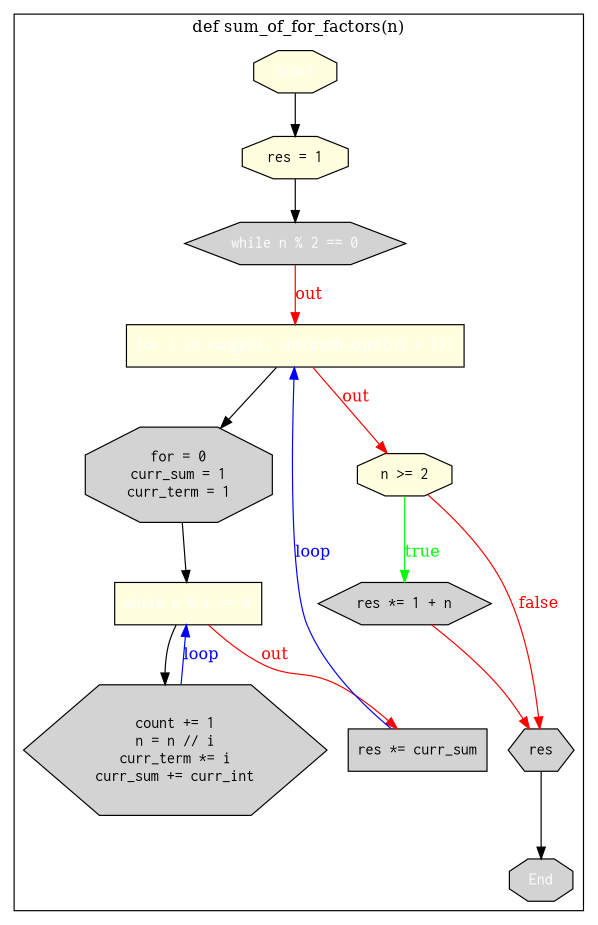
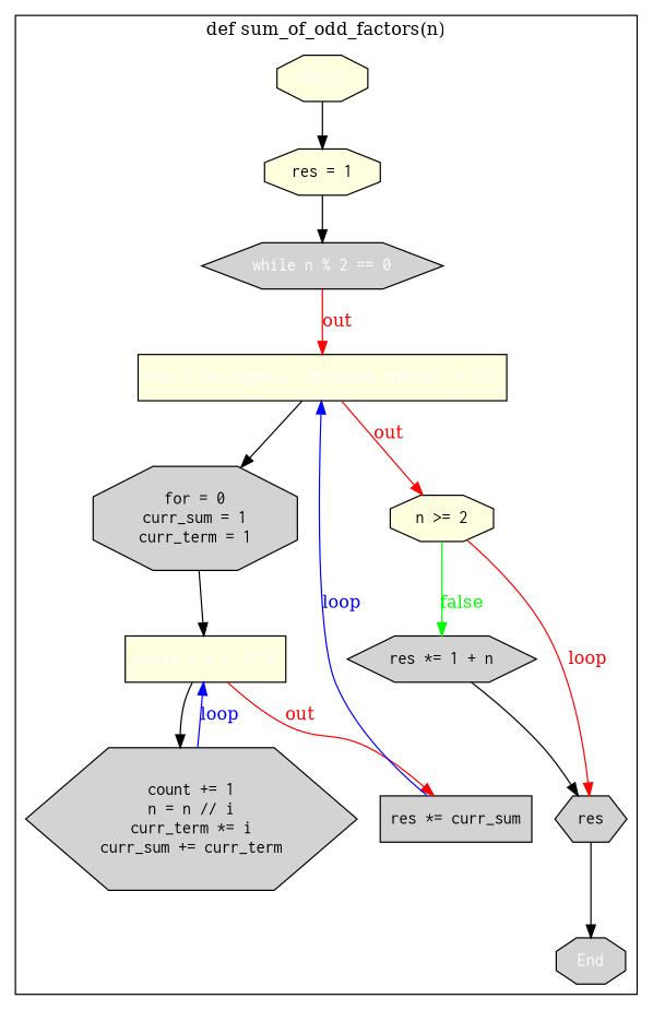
  digraph {
    bgcolor=white
    node [fillcolor=lightgrey fontcolor=black fontname=courier shape=octagon style=filled type=STATEMENT]
    edge [source="@current_to_next"]
    n1 [fillcolor=lightyellow fontcolor=white label=Start type=START]
    n2 [fillcolor=lightyellow label="res = 1\n"]
    n3 [fontcolor=white label="while n % 2 == 0" shape=hexagon type=LOOP]
    n4 [fillcolor=lightyellow fontcolor=white label="for i in range(3, int(math.sqrt(n) + 1))" shape=box type=LOOP]
    n5 [label="for = 0\ncurr_sum = 1\ncurr_term = 1\n"]
    n6 [fillcolor=lightyellow label="n >= 2" type=CONDITIONS]
    n7 [fillcolor=lightyellow fontcolor=white label="while n % i == 0" shape=box type=LOOP]
-   n8 [label="count += 1\nn = n // i\ncurr_term *= i\ncurr_sum += curr_int\n" shape=hexagon]
+   n8 [label="count += 1\nn = n // i\ncurr_term *= i\ncurr_sum += curr_term\n" shape=hexagon]
    n9 [label="res *= curr_sum\n" shape=box]
    n10 [label="res *= 1 + n\n" shape=hexagon]
    n11 [label=res shape=hexagon type=RETURN]
    n12 [fontcolor=white label=End type=END]
    subgraph cluster_1 {
-     label="def sum_of_for_factors(n)"
+     label="def sum_of_odd_factors(n)"
      n1
      n2
      n3
      n4
      n5
      n6
      n7
      n8
      n9
      n10
      n11
      n12
    }
    n1 -> n2
    n2 -> n3
    n3 -> n4 [color=red fontcolor=red label=out source="@loop_to_next_sibling"]
    n4 -> n5 [source="@loop_to_next"]
    n4 -> n6 [color=red fontcolor=red label=out source="@loop_to_next_sibling"]
    n5 -> n7
-   n6 -> n10 [color=green fontcolor=green label=true source="@if_to_next_node"]
-   n6 -> n11 [color=red fontcolor=red label=false source="@if_to_next_sibling"]
+   n6 -> n10 [color=green fontcolor=green label=false source="@if_to_next_node"]
+   n6 -> n11 [color=red fontcolor=red label=loop source="@if_to_next_sibling"]
    n7 -> n8 [source="@loop_to_next"]
    n7 -> n9 [color=red fontcolor=red label=out source="@loop_to_next_sibling"]
    n8 -> n7 [color=blue fontcolor=blue label=loop source="@last_to_loop"]
    n9 -> n4 [color=blue fontcolor=blue label=loop source="@last_to_loop"]
-   n10 -> n11 [color=red]
+   n10 -> n11
    n11 -> n12 [source="@return_to_end"]
  }
